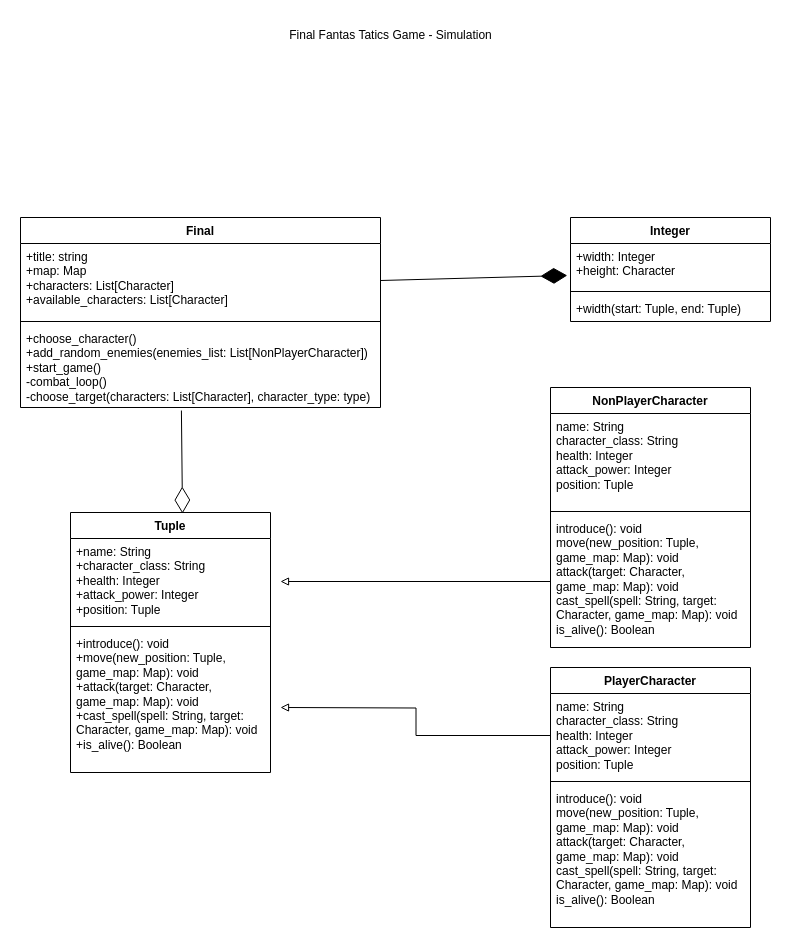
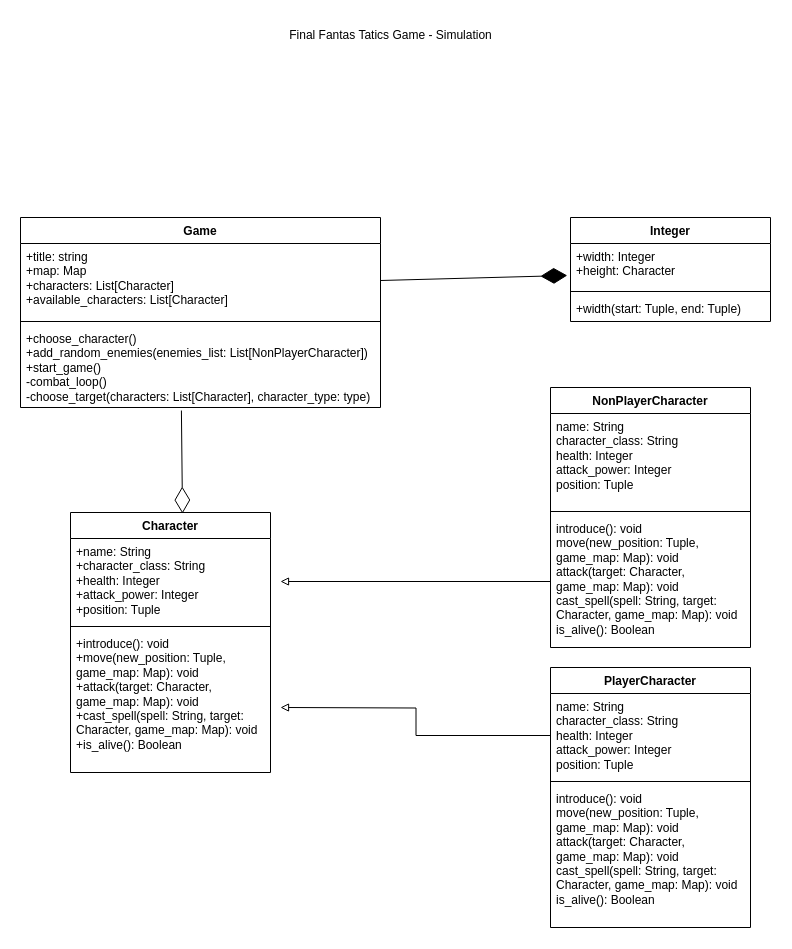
  <mxCell id="0" />
  <mxCell id="1" parent="0" />
- <mxCell id="2" value="Final" style="swimlane;fontStyle=1;align=center;verticalAlign=top;childLayout=stackLayout;horizontal=1;startSize=26;horizontalStack=0;resizeParent=1;resizeParentMax=0;resizeLast=0;collapsible=1;marginBottom=0;whiteSpace=wrap;html=1;" vertex="1" parent="1"><mxGeometry x="20" y="217" width="360" height="190" as="geometry" /></mxCell>
+ <mxCell id="2" value="Game" style="swimlane;fontStyle=1;align=center;verticalAlign=top;childLayout=stackLayout;horizontal=1;startSize=26;horizontalStack=0;resizeParent=1;resizeParentMax=0;resizeLast=0;collapsible=1;marginBottom=0;whiteSpace=wrap;html=1;" vertex="1" parent="1"><mxGeometry x="20" y="217" width="360" height="190" as="geometry" /></mxCell>
  <mxCell id="3" value="+title: string&lt;br&gt;+map: Map&lt;br&gt;+characters: List[Character]&lt;br&gt;+available_characters: List[Character]" style="text;strokeColor=none;fillColor=none;align=left;verticalAlign=top;spacingLeft=4;spacingRight=4;overflow=hidden;rotatable=0;points=[[0,0.5],[1,0.5]];portConstraint=eastwest;whiteSpace=wrap;html=1;" vertex="1" parent="2"><mxGeometry y="26" width="360" height="74" as="geometry" /></mxCell>
  <mxCell id="4" value="" style="line;strokeWidth=1;fillColor=none;align=left;verticalAlign=middle;spacingTop=-1;spacingLeft=3;spacingRight=3;rotatable=0;labelPosition=right;points=[];portConstraint=eastwest;strokeColor=inherit;" vertex="1" parent="2"><mxGeometry y="100" width="360" height="8" as="geometry" /></mxCell>
  <mxCell id="5" value="+choose_character()&lt;br&gt;+add_random_enemies(enemies_list: List[NonPlayerCharacter])&lt;br&gt;+start_game()&lt;br&gt;-combat_loop()&lt;br&gt;-choose_target(characters: List[Character], character_type: type)" style="text;strokeColor=none;fillColor=none;align=left;verticalAlign=top;spacingLeft=4;spacingRight=4;overflow=hidden;rotatable=0;points=[[0,0.5],[1,0.5]];portConstraint=eastwest;whiteSpace=wrap;html=1;" vertex="1" parent="2"><mxGeometry y="108" width="360" height="82" as="geometry" /></mxCell>
  <mxCell id="6" value="Integer" style="swimlane;fontStyle=1;align=center;verticalAlign=top;childLayout=stackLayout;horizontal=1;startSize=26;horizontalStack=0;resizeParent=1;resizeParentMax=0;resizeLast=0;collapsible=1;marginBottom=0;whiteSpace=wrap;html=1;" vertex="1" parent="1"><mxGeometry x="570" y="217" width="200" height="104" as="geometry" /></mxCell>
  <mxCell id="7" value="+width: Integer&lt;br&gt;+height: Character" style="text;strokeColor=none;fillColor=none;align=left;verticalAlign=top;spacingLeft=4;spacingRight=4;overflow=hidden;rotatable=0;points=[[0,0.5],[1,0.5]];portConstraint=eastwest;whiteSpace=wrap;html=1;" vertex="1" parent="6"><mxGeometry y="26" width="200" height="44" as="geometry" /></mxCell>
  <mxCell id="8" value="" style="line;strokeWidth=1;fillColor=none;align=left;verticalAlign=middle;spacingTop=-1;spacingLeft=3;spacingRight=3;rotatable=0;labelPosition=right;points=[];portConstraint=eastwest;strokeColor=inherit;" vertex="1" parent="6"><mxGeometry y="70" width="200" height="8" as="geometry" /></mxCell>
  <mxCell id="9" value="+width(start: Tuple, end: Tuple)" style="text;strokeColor=none;fillColor=none;align=left;verticalAlign=top;spacingLeft=4;spacingRight=4;overflow=hidden;rotatable=0;points=[[0,0.5],[1,0.5]];portConstraint=eastwest;whiteSpace=wrap;html=1;" vertex="1" parent="6"><mxGeometry y="78" width="200" height="26" as="geometry" /></mxCell>
- <mxCell id="10" value="Tuple" style="swimlane;fontStyle=1;align=center;verticalAlign=top;childLayout=stackLayout;horizontal=1;startSize=26;horizontalStack=0;resizeParent=1;resizeParentMax=0;resizeLast=0;collapsible=1;marginBottom=0;whiteSpace=wrap;html=1;" vertex="1" parent="1"><mxGeometry x="70" y="512" width="200" height="260" as="geometry" /></mxCell>
+ <mxCell id="10" value="Character" style="swimlane;fontStyle=1;align=center;verticalAlign=top;childLayout=stackLayout;horizontal=1;startSize=26;horizontalStack=0;resizeParent=1;resizeParentMax=0;resizeLast=0;collapsible=1;marginBottom=0;whiteSpace=wrap;html=1;" vertex="1" parent="1"><mxGeometry x="70" y="512" width="200" height="260" as="geometry" /></mxCell>
  <mxCell id="11" value="+name: String&lt;br&gt;+character_class: String&lt;br&gt;+health: Integer&lt;br&gt;+attack_power: Integer&lt;br&gt;+position: Tuple" style="text;strokeColor=none;fillColor=none;align=left;verticalAlign=top;spacingLeft=4;spacingRight=4;overflow=hidden;rotatable=0;points=[[0,0.5],[1,0.5]];portConstraint=eastwest;whiteSpace=wrap;html=1;" vertex="1" parent="10"><mxGeometry y="26" width="200" height="84" as="geometry" /></mxCell>
  <mxCell id="12" value="" style="line;strokeWidth=1;fillColor=none;align=left;verticalAlign=middle;spacingTop=-1;spacingLeft=3;spacingRight=3;rotatable=0;labelPosition=right;points=[];portConstraint=eastwest;strokeColor=inherit;" vertex="1" parent="10"><mxGeometry y="110" width="200" height="8" as="geometry" /></mxCell>
  <mxCell id="13" value="+introduce(): void&lt;br&gt;+move(new_position: Tuple, game_map: Map): void&lt;br&gt;+attack(target: Character, game_map: Map): void&lt;br&gt;+cast_spell(spell: String, target: Character, game_map: Map): void&lt;br&gt;+is_alive(): Boolean" style="text;strokeColor=none;fillColor=none;align=left;verticalAlign=top;spacingLeft=4;spacingRight=4;overflow=hidden;rotatable=0;points=[[0,0.5],[1,0.5]];portConstraint=eastwest;whiteSpace=wrap;html=1;" vertex="1" parent="10"><mxGeometry y="118" width="200" height="142" as="geometry" /></mxCell>
  <mxCell id="14" value="PlayerCharacter" style="swimlane;fontStyle=1;align=center;verticalAlign=top;childLayout=stackLayout;horizontal=1;startSize=26;horizontalStack=0;resizeParent=1;resizeParentMax=0;resizeLast=0;collapsible=1;marginBottom=0;whiteSpace=wrap;html=1;" vertex="1" parent="1"><mxGeometry x="550" y="667" width="200" height="260" as="geometry" /></mxCell>
  <mxCell id="15" style="edgeStyle=orthogonalEdgeStyle;rounded=0;orthogonalLoop=1;jettySize=auto;html=1;endArrow=block;endFill=0;" edge="1" parent="14" source="16"><mxGeometry relative="1" as="geometry"><mxPoint x="-270" y="40" as="targetPoint" /></mxGeometry></mxCell>
  <mxCell id="16" value="name: String&#10;character_class: String&#10;health: Integer&#10;attack_power: Integer&#10;position: Tuple" style="text;strokeColor=none;fillColor=none;align=left;verticalAlign=top;spacingLeft=4;spacingRight=4;overflow=hidden;rotatable=0;points=[[0,0.5],[1,0.5]];portConstraint=eastwest;whiteSpace=wrap;html=1;" vertex="1" parent="14"><mxGeometry y="26" width="200" height="84" as="geometry" /></mxCell>
  <mxCell id="17" value="" style="line;strokeWidth=1;fillColor=none;align=left;verticalAlign=middle;spacingTop=-1;spacingLeft=3;spacingRight=3;rotatable=0;labelPosition=right;points=[];portConstraint=eastwest;strokeColor=inherit;" vertex="1" parent="14"><mxGeometry y="110" width="200" height="8" as="geometry" /></mxCell>
  <mxCell id="18" value="introduce(): void&#10;move(new_position: Tuple, game_map: Map): void&#10;attack(target: Character, game_map: Map): void&#10;cast_spell(spell: String, target: Character, game_map: Map): void&#10;is_alive(): Boolean" style="text;strokeColor=none;fillColor=none;align=left;verticalAlign=top;spacingLeft=4;spacingRight=4;overflow=hidden;rotatable=0;points=[[0,0.5],[1,0.5]];portConstraint=eastwest;whiteSpace=wrap;html=1;" vertex="1" parent="14"><mxGeometry y="118" width="200" height="142" as="geometry" /></mxCell>
  <mxCell id="19" value="NonPlayerCharacter" style="swimlane;fontStyle=1;align=center;verticalAlign=top;childLayout=stackLayout;horizontal=1;startSize=26;horizontalStack=0;resizeParent=1;resizeParentMax=0;resizeLast=0;collapsible=1;marginBottom=0;whiteSpace=wrap;html=1;" vertex="1" parent="1"><mxGeometry x="550" y="387" width="200" height="260" as="geometry" /></mxCell>
  <mxCell id="20" value="name: String&#10;character_class: String&#10;health: Integer&#10;attack_power: Integer&#10;position: Tuple" style="text;strokeColor=none;fillColor=none;align=left;verticalAlign=top;spacingLeft=4;spacingRight=4;overflow=hidden;rotatable=0;points=[[0,0.5],[1,0.5]];portConstraint=eastwest;whiteSpace=wrap;html=1;" vertex="1" parent="19"><mxGeometry y="26" width="200" height="94" as="geometry" /></mxCell>
  <mxCell id="21" value="" style="line;strokeWidth=1;fillColor=none;align=left;verticalAlign=middle;spacingTop=-1;spacingLeft=3;spacingRight=3;rotatable=0;labelPosition=right;points=[];portConstraint=eastwest;strokeColor=inherit;" vertex="1" parent="19"><mxGeometry y="120" width="200" height="8" as="geometry" /></mxCell>
  <mxCell id="22" style="edgeStyle=orthogonalEdgeStyle;rounded=0;orthogonalLoop=1;jettySize=auto;html=1;endArrow=block;endFill=0;" edge="1" parent="19" source="23"><mxGeometry relative="1" as="geometry"><mxPoint x="-270" y="194" as="targetPoint" /></mxGeometry></mxCell>
  <mxCell id="23" value="introduce(): void&#10;move(new_position: Tuple, game_map: Map): void&#10;attack(target: Character, game_map: Map): void&#10;cast_spell(spell: String, target: Character, game_map: Map): void&#10;is_alive(): Boolean" style="text;strokeColor=none;fillColor=none;align=left;verticalAlign=top;spacingLeft=4;spacingRight=4;overflow=hidden;rotatable=0;points=[[0,0.5],[1,0.5]];portConstraint=eastwest;whiteSpace=wrap;html=1;" vertex="1" parent="19"><mxGeometry y="128" width="200" height="132" as="geometry" /></mxCell>
  <mxCell id="24" value="" style="endArrow=diamondThin;endFill=1;endSize=24;html=1;rounded=0;exitX=1;exitY=0.5;exitDx=0;exitDy=0;entryX=-0.016;entryY=0.727;entryDx=0;entryDy=0;entryPerimeter=0;" edge="1" parent="1" source="3" target="7"><mxGeometry width="160" relative="1" as="geometry"><mxPoint x="350" y="527" as="sourcePoint" /><mxPoint x="510" y="527" as="targetPoint" /></mxGeometry></mxCell>
  <mxCell id="25" value="" style="endArrow=diamondThin;endFill=0;endSize=24;html=1;rounded=0;exitX=0.447;exitY=1.037;exitDx=0;exitDy=0;exitPerimeter=0;entryX=0.56;entryY=0.004;entryDx=0;entryDy=0;entryPerimeter=0;" edge="1" parent="1" source="5" target="10"><mxGeometry width="160" relative="1" as="geometry"><mxPoint x="350" y="527" as="sourcePoint" /><mxPoint x="510" y="527" as="targetPoint" /></mxGeometry></mxCell>
  <mxCell id="26" value="Final Fantas Tatics Game - Simulation" style="text;html=1;align=center;verticalAlign=middle;resizable=0;points=[];autosize=1;strokeColor=none;fillColor=none;" vertex="1" parent="1"><mxGeometry x="275" y="20" width="230" height="30" as="geometry" /></mxCell>
